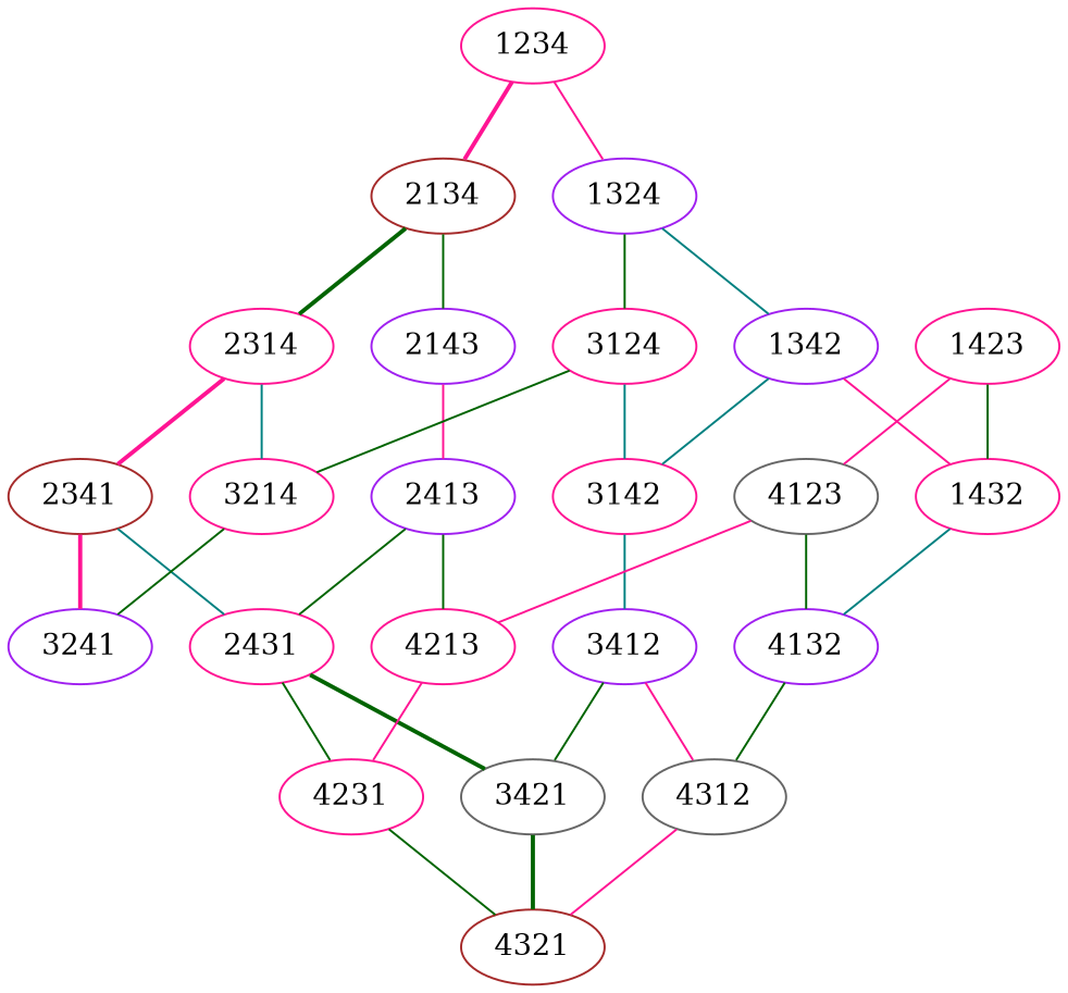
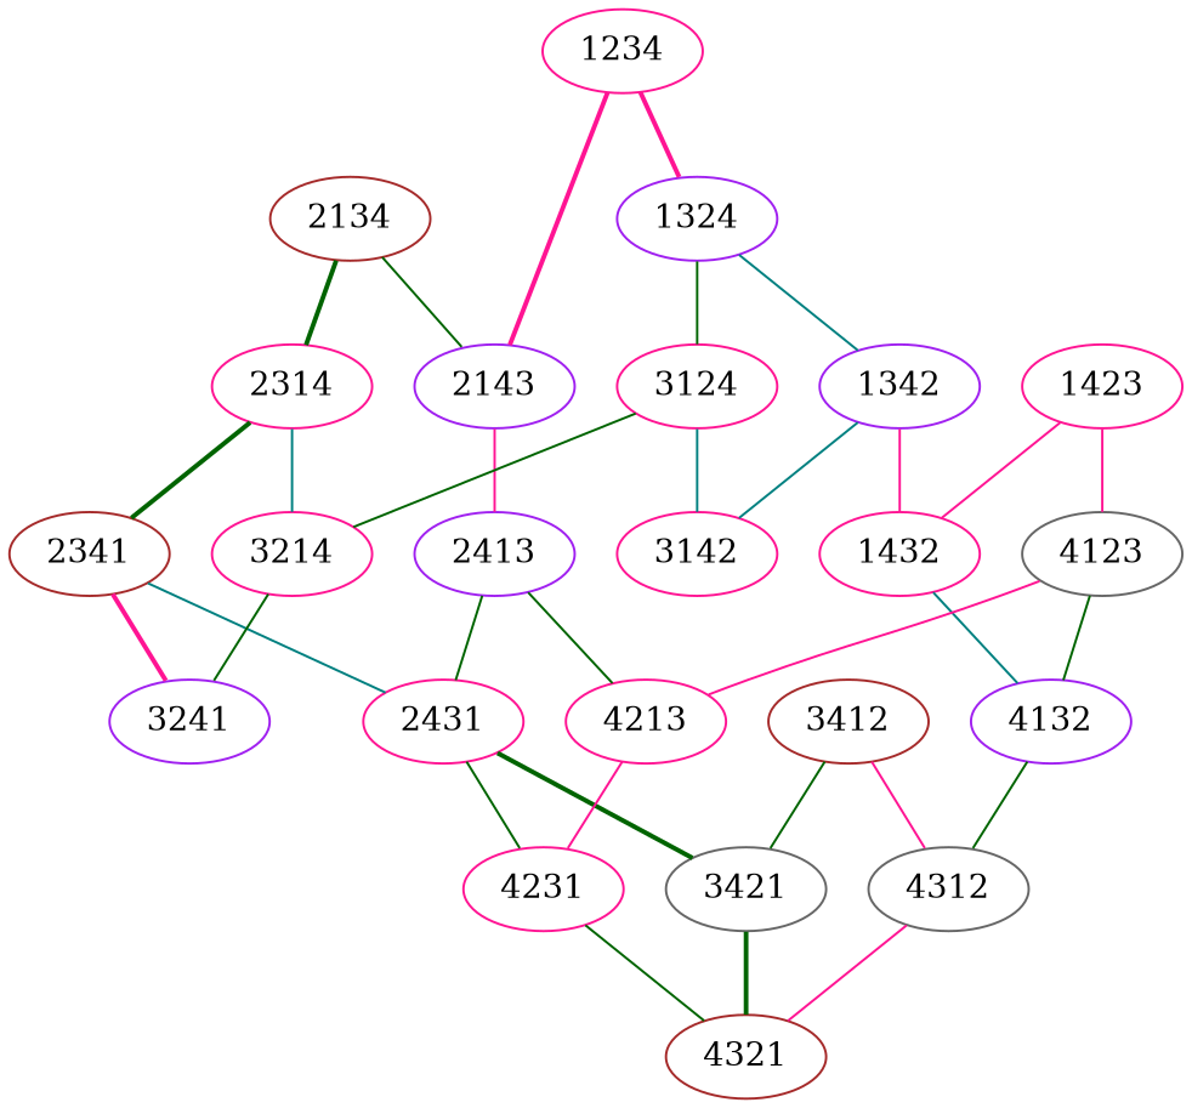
  strict graph {
    node [color=deeppink]
    edge [color=darkgreen]
    2134 [color=brown]
    1234
    1324 [color=purple]
    2314
    2143 [color=purple]
    3124
    1342 [color=purple]
    2341 [color=brown]
    3214
    2413 [color=purple]
    3241 [color=purple]
    2431
    3421 [color=gray40]
    4231
    4321 [color=brown]
    3142
    1432
    1423
    4123 [color=gray40]
    4213
    4132 [color=purple]
-   3412 [color=purple]
+   3412 [color=brown]
    4312 [color=gray40]
    2134 -- 2314 [style=bold]
    2134 -- 2143
-   1234 -- 2134 [color=deeppink style=bold]
-   1234 -- 1324 [color=deeppink]
+   1234 -- 2143 [color=deeppink style=bold]
+   1234 -- 1324 [color=deeppink style=bold]
    1324 -- 3124
    1324 -- 1342 [color=teal]
-   2314 -- 2341 [color=deeppink style=bold]
+   2314 -- 2341 [style=bold]
    2314 -- 3214 [color=teal]
    2143 -- 2413 [color=deeppink]
    3124 -- 3214
    3124 -- 3142 [color=teal]
    1342 -- 3142 [color=teal]
    1342 -- 1432 [color=deeppink]
    2341 -- 3241 [color=deeppink style=bold]
    2341 -- 2431 [color=teal]
    3214 -- 3241
    2413 -- 2431
    2413 -- 4213
    2431 -- 3421 [style=bold]
    2431 -- 4231
    3421 -- 4321 [style=bold]
    4231 -- 4321
-   3142 -- 3412 [color=teal]
    1432 -- 4132 [color=teal]
-   1423 -- 1432
+   1423 -- 1432 [color=deeppink]
    1423 -- 4123 [color=deeppink]
    4123 -- 4213 [color=deeppink]
    4123 -- 4132
    4213 -- 4231 [color=deeppink]
    4132 -- 4312
    3412 -- 3421
    3412 -- 4312 [color=deeppink]
    4312 -- 4321 [color=deeppink]
  }
